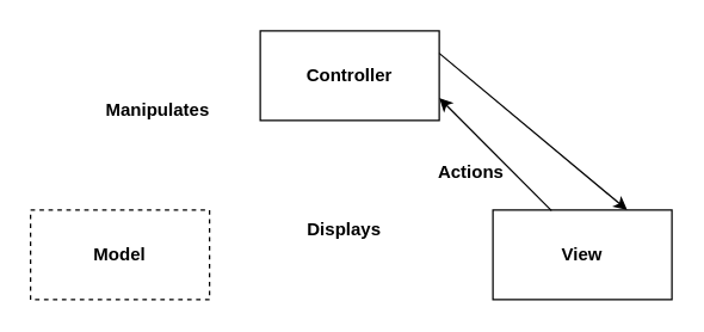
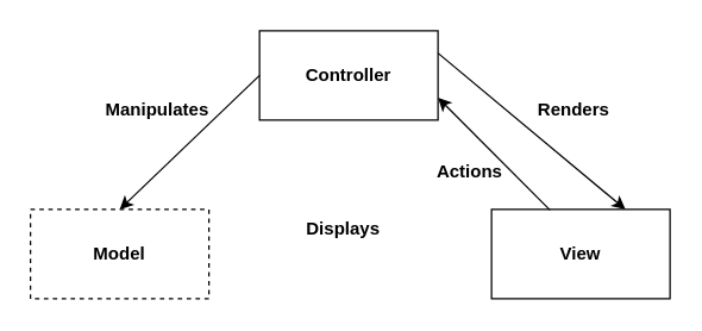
  <mxCell id="0" />
  <mxCell id="1" parent="0" />
  <mxCell id="2" value="&lt;b&gt;Controller&lt;/b&gt;" style="rounded=0;whiteSpace=wrap;html=1;" vertex="1" parent="1"><mxGeometry x="174" y="20" width="120" height="60" as="geometry" /></mxCell>
  <mxCell id="3" value="&lt;b&gt;Model&lt;/b&gt;" style="rounded=0;whiteSpace=wrap;html=1;dashed=1;" vertex="1" parent="1"><mxGeometry x="20" y="140" width="120" height="60" as="geometry" /></mxCell>
  <mxCell id="4" value="&lt;b&gt;View&lt;/b&gt;" style="rounded=0;whiteSpace=wrap;html=1;" vertex="1" parent="1"><mxGeometry x="330" y="140" width="120" height="60" as="geometry" /></mxCell>
+ <mxCell id="5" value="" style="endArrow=classic;html=1;rounded=0;exitX=0;exitY=0.5;exitDx=0;exitDy=0;entryX=0.5;entryY=0;entryDx=0;entryDy=0;" edge="1" parent="1" source="2" target="3"><mxGeometry width="50" height="50" relative="1" as="geometry"><mxPoint x="20" y="-80" as="sourcePoint" /><mxPoint x="106" y="120" as="targetPoint" /></mxGeometry></mxCell>
  <mxCell id="6" value="" style="endArrow=classic;html=1;rounded=0;exitX=1;exitY=0.25;exitDx=0;exitDy=0;entryX=0.75;entryY=0;entryDx=0;entryDy=0;" edge="1" parent="1" source="2" target="4"><mxGeometry width="50" height="50" relative="1" as="geometry"><mxPoint x="210" y="300" as="sourcePoint" /><mxPoint x="260" y="250" as="targetPoint" /></mxGeometry></mxCell>
  <mxCell id="7" value="" style="endArrow=classic;html=1;rounded=0;entryX=1;entryY=0.75;entryDx=0;entryDy=0;exitX=0.327;exitY=0.007;exitDx=0;exitDy=0;exitPerimeter=0;" edge="1" parent="1" source="4" target="2"><mxGeometry width="50" height="50" relative="1" as="geometry"><mxPoint x="210" y="300" as="sourcePoint" /><mxPoint x="260" y="250" as="targetPoint" /></mxGeometry></mxCell>
  <mxCell id="8" value="&lt;b&gt;Manipulates&lt;/b&gt;" style="text;html=1;align=center;verticalAlign=middle;resizable=0;points=[];autosize=1;strokeColor=none;fillColor=none;" vertex="1" parent="1"><mxGeometry x="60" y="58" width="90" height="30" as="geometry" /></mxCell>
  <mxCell id="9" value="&lt;b&gt;Displays&lt;/b&gt;" style="text;html=1;align=center;verticalAlign=middle;resizable=0;points=[];autosize=1;strokeColor=none;fillColor=none;" vertex="1" parent="1"><mxGeometry x="195" y="138" width="70" height="30" as="geometry" /></mxCell>
  <mxCell id="10" value="&lt;b&gt;Actions&lt;/b&gt;" style="text;html=1;align=center;verticalAlign=middle;resizable=0;points=[];autosize=1;strokeColor=none;fillColor=none;" vertex="1" parent="1"><mxGeometry x="280" y="100" width="70" height="30" as="geometry" /></mxCell>
+ <mxCell id="11" value="&lt;b&gt;Renders&lt;/b&gt;" style="text;html=1;align=center;verticalAlign=middle;resizable=0;points=[];autosize=1;strokeColor=none;fillColor=none;" vertex="1" parent="1"><mxGeometry x="350" y="58" width="70" height="30" as="geometry" /></mxCell>
